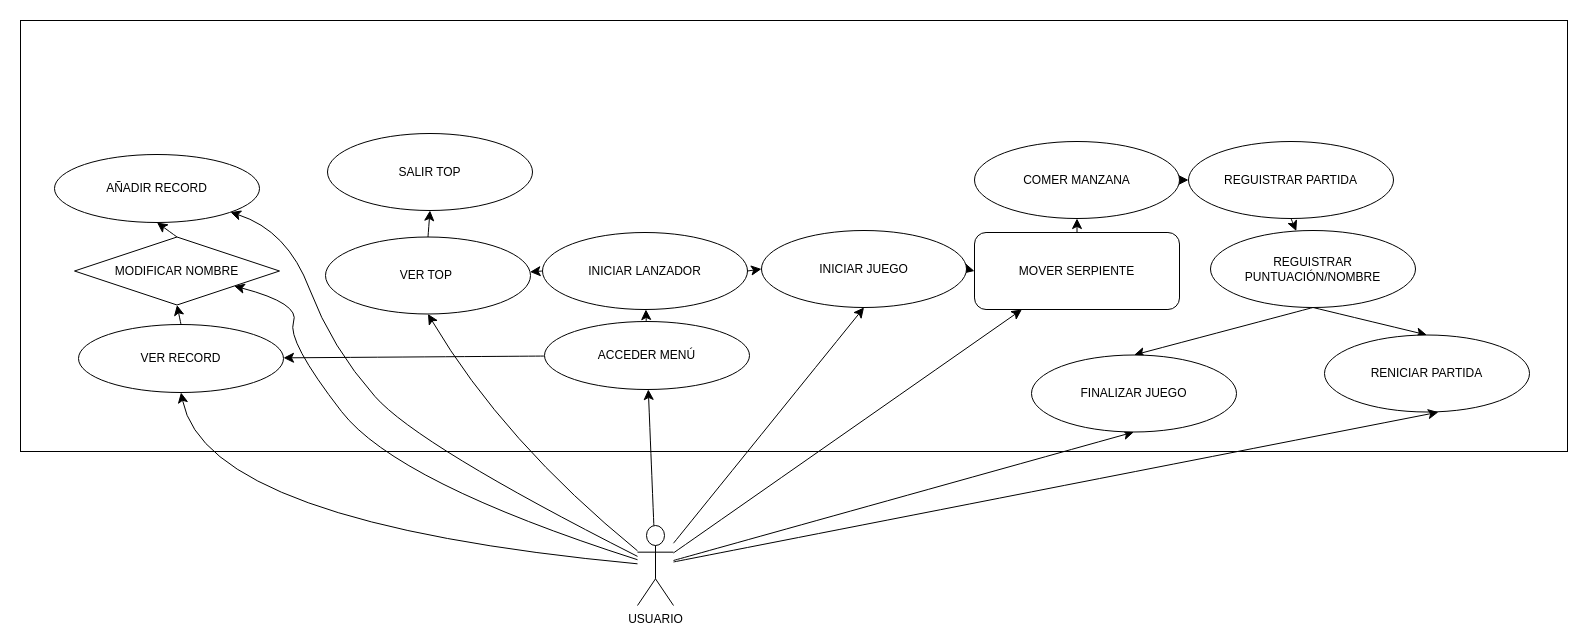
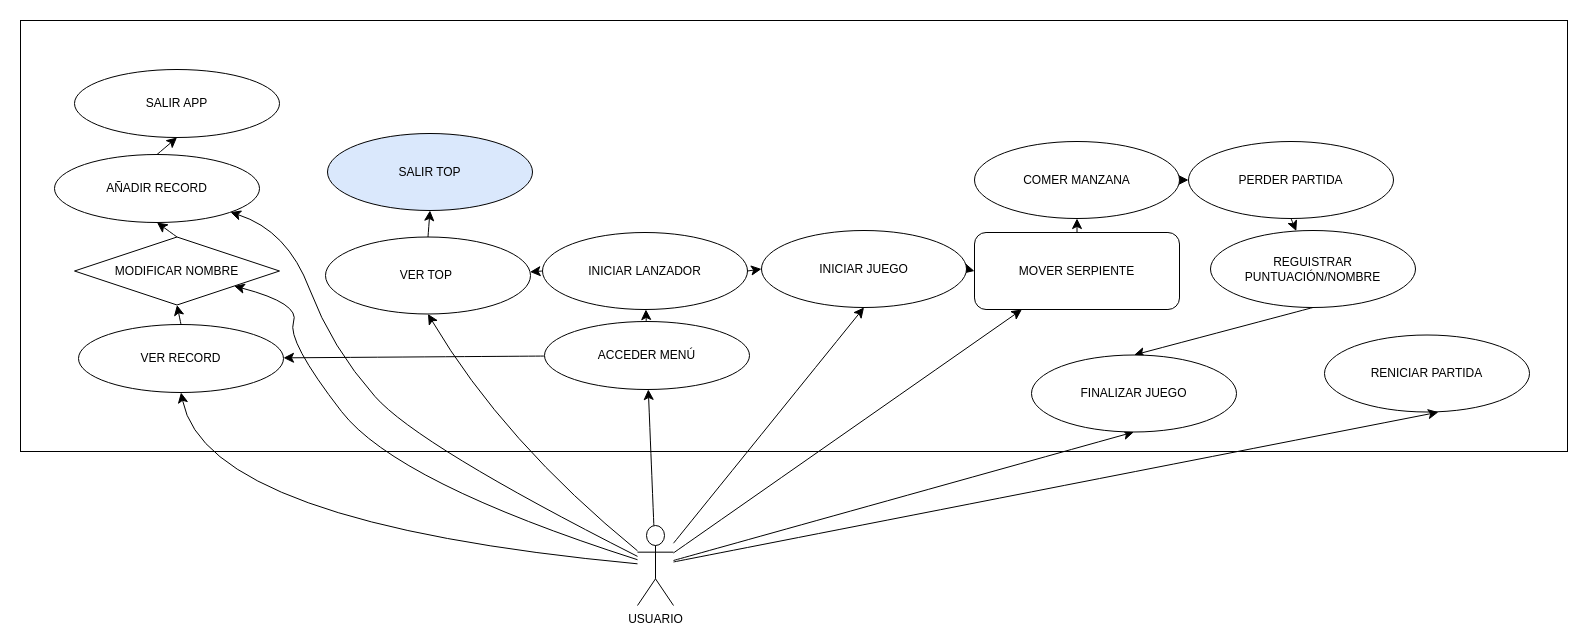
  <mxCell id="0" />
  <mxCell id="1" parent="0" />
  <mxCell id="2" value="" style="rounded=0;whiteSpace=wrap;html=1;" parent="1" vertex="1"><mxGeometry x="20" y="20" width="1547" height="431" as="geometry" /></mxCell>
  <mxCell id="3" style="edgeStyle=none;curved=1;rounded=0;orthogonalLoop=1;jettySize=auto;html=1;fontSize=12;startSize=8;endSize=8;" edge="1" parent="1" source="11" target="14"><mxGeometry relative="1" as="geometry" /></mxCell>
  <mxCell id="4" style="edgeStyle=none;curved=1;rounded=0;orthogonalLoop=1;jettySize=auto;html=1;entryX=0.5;entryY=1;entryDx=0;entryDy=0;fontSize=12;startSize=8;endSize=8;" edge="1" parent="1" source="11" target="19"><mxGeometry relative="1" as="geometry" /></mxCell>
  <mxCell id="5" style="edgeStyle=none;curved=1;rounded=0;orthogonalLoop=1;jettySize=auto;html=1;fontSize=12;startSize=8;endSize=8;" edge="1" parent="1" source="11" target="21"><mxGeometry relative="1" as="geometry" /></mxCell>
  <mxCell id="6" style="edgeStyle=none;curved=1;rounded=0;orthogonalLoop=1;jettySize=auto;html=1;entryX=0.5;entryY=1;entryDx=0;entryDy=0;fontSize=12;startSize=8;endSize=8;" edge="1" parent="1" source="11" target="36"><mxGeometry relative="1" as="geometry" /></mxCell>
  <mxCell id="7" style="edgeStyle=none;curved=1;rounded=0;orthogonalLoop=1;jettySize=auto;html=1;entryX=0.5;entryY=1;entryDx=0;entryDy=0;fontSize=12;startSize=8;endSize=8;" edge="1" parent="1" source="11" target="38"><mxGeometry relative="1" as="geometry"><Array as="points"><mxPoint x="503" y="441" /></Array></mxGeometry></mxCell>
  <mxCell id="8" style="edgeStyle=none;curved=1;rounded=0;orthogonalLoop=1;jettySize=auto;html=1;entryX=0.5;entryY=1;entryDx=0;entryDy=0;fontSize=12;startSize=8;endSize=8;" edge="1" parent="1" source="11" target="30"><mxGeometry relative="1" as="geometry"><Array as="points"><mxPoint x="206" y="523" /></Array></mxGeometry></mxCell>
  <mxCell id="9" style="edgeStyle=none;curved=1;rounded=0;orthogonalLoop=1;jettySize=auto;html=1;fontSize=12;startSize=8;endSize=8;" edge="1" parent="1" source="11" target="32"><mxGeometry relative="1" as="geometry"><Array as="points"><mxPoint x="396" y="482" /><mxPoint x="286" y="340" /><mxPoint x="300" y="303" /></Array></mxGeometry></mxCell>
  <mxCell id="10" style="edgeStyle=none;curved=1;rounded=0;orthogonalLoop=1;jettySize=auto;html=1;fontSize=12;startSize=8;endSize=8;" edge="1" parent="1" source="11" target="34"><mxGeometry relative="1" as="geometry"><Array as="points"><mxPoint x="418" y="445" /><mxPoint x="331" y="347" /><mxPoint x="287" y="230" /></Array></mxGeometry></mxCell>
  <mxCell id="11" value="USUARIO&lt;div&gt;&lt;br&gt;&lt;/div&gt;" style="shape=umlActor;verticalLabelPosition=bottom;verticalAlign=top;html=1;outlineConnect=0;" parent="1" vertex="1"><mxGeometry x="637" y="525" width="36" height="80" as="geometry" /></mxCell>
  <mxCell id="12" style="edgeStyle=none;curved=1;rounded=0;orthogonalLoop=1;jettySize=auto;html=1;fontSize=12;startSize=8;endSize=8;" edge="1" parent="1" source="14" target="17"><mxGeometry relative="1" as="geometry" /></mxCell>
  <mxCell id="13" style="edgeStyle=none;curved=1;rounded=0;orthogonalLoop=1;jettySize=auto;html=1;fontSize=12;startSize=8;endSize=8;" edge="1" parent="1" source="14" target="30"><mxGeometry relative="1" as="geometry" /></mxCell>
  <mxCell id="14" value="ACCEDER MENÚ" style="ellipse;whiteSpace=wrap;html=1;" parent="1" vertex="1"><mxGeometry x="544" y="321" width="205" height="68" as="geometry" /></mxCell>
  <mxCell id="15" style="edgeStyle=none;curved=1;rounded=0;orthogonalLoop=1;jettySize=auto;html=1;exitX=0;exitY=0.5;exitDx=0;exitDy=0;fontSize=12;startSize=8;endSize=8;" edge="1" parent="1" source="17" target="38"><mxGeometry relative="1" as="geometry" /></mxCell>
  <mxCell id="16" style="edgeStyle=none;curved=1;rounded=0;orthogonalLoop=1;jettySize=auto;html=1;exitX=1;exitY=0.5;exitDx=0;exitDy=0;entryX=0;entryY=0.5;entryDx=0;entryDy=0;fontSize=12;startSize=8;endSize=8;" edge="1" parent="1" source="17" target="19"><mxGeometry relative="1" as="geometry" /></mxCell>
  <mxCell id="17" value="INICIAR LANZADOR" style="ellipse;whiteSpace=wrap;html=1;" parent="1" vertex="1"><mxGeometry x="542" y="232" width="205" height="77" as="geometry" /></mxCell>
  <mxCell id="18" style="edgeStyle=none;curved=1;rounded=0;orthogonalLoop=1;jettySize=auto;html=1;exitX=1;exitY=0.5;exitDx=0;exitDy=0;entryX=0;entryY=0.5;entryDx=0;entryDy=0;fontSize=12;startSize=8;endSize=8;" edge="1" parent="1" source="19" target="21"><mxGeometry relative="1" as="geometry" /></mxCell>
  <mxCell id="19" value="INICIAR JUEGO&lt;span style=&quot;color: rgba(0, 0, 0, 0); font-family: monospace; font-size: 0px; text-align: start; text-wrap: nowrap;&quot;&gt;%3CmxGraphModel%3E%3Croot%3E%3CmxCell%20id%3D%220%22%2F%3E%3CmxCell%20id%3D%221%22%20parent%3D%220%22%2F%3E%3CmxCell%20id%3D%222%22%20value%3D%22INICIAR%20LANZADOR%22%20style%3D%22ellipse%3BwhiteSpace%3Dwrap%3Bhtml%3D1%3B%22%20vertex%3D%221%22%20parent%3D%221%22%3E%3CmxGeometry%20x%3D%22179%22%20y%3D%22-47%22%20width%3D%22205%22%20height%3D%2277%22%20as%3D%22geometry%22%2F%3E%3C%2FmxCell%3E%3C%2Froot%3E%3C%2FmxGraphModel%3E&lt;/span&gt;" style="ellipse;whiteSpace=wrap;html=1;" parent="1" vertex="1"><mxGeometry x="761" y="230" width="205" height="77" as="geometry" /></mxCell>
  <mxCell id="20" style="edgeStyle=none;curved=1;rounded=0;orthogonalLoop=1;jettySize=auto;html=1;exitX=0.5;exitY=0;exitDx=0;exitDy=0;entryX=0.5;entryY=1;entryDx=0;entryDy=0;fontSize=12;startSize=8;endSize=8;" edge="1" parent="1" source="21" target="23"><mxGeometry relative="1" as="geometry" /></mxCell>
  <mxCell id="21" value="MOVER SERPIENTE" style="whiteSpace=wrap;html=1;rounded=1;" parent="1" vertex="1"><mxGeometry x="974" y="232" width="205" height="77" as="geometry" /></mxCell>
  <mxCell id="22" style="edgeStyle=none;curved=1;rounded=0;orthogonalLoop=1;jettySize=auto;html=1;exitX=1;exitY=0.5;exitDx=0;exitDy=0;fontSize=12;startSize=8;endSize=8;" edge="1" parent="1" source="23" target="25"><mxGeometry relative="1" as="geometry" /></mxCell>
  <mxCell id="23" value="COMER MANZANA" style="ellipse;whiteSpace=wrap;html=1;" parent="1" vertex="1"><mxGeometry x="974" y="141" width="205" height="77" as="geometry" /></mxCell>
  <mxCell id="24" style="edgeStyle=none;curved=1;rounded=0;orthogonalLoop=1;jettySize=auto;html=1;exitX=0.5;exitY=1;exitDx=0;exitDy=0;fontSize=12;startSize=8;endSize=8;" edge="1" parent="1" source="25" target="28"><mxGeometry relative="1" as="geometry" /></mxCell>
- <mxCell id="25" value="REGUISTRAR PARTIDA" style="ellipse;whiteSpace=wrap;html=1;" parent="1" vertex="1"><mxGeometry x="1188" y="141" width="205" height="77" as="geometry" /></mxCell>
+ <mxCell id="25" value="PERDER PARTIDA" style="ellipse;whiteSpace=wrap;html=1;" parent="1" vertex="1"><mxGeometry x="1188" y="141" width="205" height="77" as="geometry" /></mxCell>
  <mxCell id="26" style="edgeStyle=none;curved=1;rounded=0;orthogonalLoop=1;jettySize=auto;html=1;exitX=0.5;exitY=1;exitDx=0;exitDy=0;entryX=0.5;entryY=0;entryDx=0;entryDy=0;fontSize=12;startSize=8;endSize=8;" edge="1" parent="1" source="28" target="36"><mxGeometry relative="1" as="geometry" /></mxCell>
- <mxCell id="27" style="edgeStyle=none;curved=1;rounded=0;orthogonalLoop=1;jettySize=auto;html=1;exitX=0.5;exitY=1;exitDx=0;exitDy=0;entryX=0.5;entryY=0;entryDx=0;entryDy=0;fontSize=12;startSize=8;endSize=8;" edge="1" parent="1" source="28" target="41"><mxGeometry relative="1" as="geometry" /></mxCell>
  <mxCell id="28" value="REGUISTRAR PUNTUACIÓN/NOMBRE" style="ellipse;whiteSpace=wrap;html=1;" parent="1" vertex="1"><mxGeometry x="1210" y="230" width="205" height="77" as="geometry" /></mxCell>
  <mxCell id="29" style="edgeStyle=none;curved=1;rounded=0;orthogonalLoop=1;jettySize=auto;html=1;exitX=0.5;exitY=0;exitDx=0;exitDy=0;entryX=0.5;entryY=1;entryDx=0;entryDy=0;fontSize=12;startSize=8;endSize=8;" edge="1" parent="1" source="30" target="32"><mxGeometry relative="1" as="geometry" /></mxCell>
  <mxCell id="30" value="VER RECORD" style="ellipse;whiteSpace=wrap;html=1;" vertex="1" parent="1"><mxGeometry x="78" y="324" width="205" height="68" as="geometry" /></mxCell>
  <mxCell id="31" style="edgeStyle=none;curved=1;rounded=0;orthogonalLoop=1;jettySize=auto;html=1;exitX=0.5;exitY=0;exitDx=0;exitDy=0;entryX=0.5;entryY=1;entryDx=0;entryDy=0;fontSize=12;startSize=8;endSize=8;" edge="1" parent="1" source="32" target="34"><mxGeometry relative="1" as="geometry" /></mxCell>
  <mxCell id="32" value="MODIFICAR NOMBRE" style="rhombus;whiteSpace=wrap;html=1;" vertex="1" parent="1"><mxGeometry x="74" y="236.5" width="205" height="68" as="geometry" /></mxCell>
+ <mxCell id="33" style="edgeStyle=none;curved=1;rounded=0;orthogonalLoop=1;jettySize=auto;html=1;exitX=0.5;exitY=0;exitDx=0;exitDy=0;entryX=0.5;entryY=1;entryDx=0;entryDy=0;fontSize=12;startSize=8;endSize=8;" edge="1" parent="1" source="34" target="35"><mxGeometry relative="1" as="geometry" /></mxCell>
  <mxCell id="34" value="AÑADIR RECORD" style="ellipse;whiteSpace=wrap;html=1;" vertex="1" parent="1"><mxGeometry x="54" y="154" width="205" height="68" as="geometry" /></mxCell>
+ <mxCell id="35" value="SALIR APP" style="ellipse;whiteSpace=wrap;html=1;" vertex="1" parent="1"><mxGeometry x="74" y="69" width="205" height="68" as="geometry" /></mxCell>
  <mxCell id="36" value="FINALIZAR JUEGO" style="ellipse;whiteSpace=wrap;html=1;" vertex="1" parent="1"><mxGeometry x="1031" y="354.5" width="205" height="77" as="geometry" /></mxCell>
  <mxCell id="37" style="edgeStyle=none;curved=1;rounded=0;orthogonalLoop=1;jettySize=auto;html=1;exitX=0.5;exitY=0;exitDx=0;exitDy=0;entryX=0.5;entryY=1;entryDx=0;entryDy=0;fontSize=12;startSize=8;endSize=8;" edge="1" parent="1" source="38" target="39"><mxGeometry relative="1" as="geometry" /></mxCell>
  <mxCell id="38" value="VER TOP&amp;nbsp;" style="ellipse;whiteSpace=wrap;html=1;" vertex="1" parent="1"><mxGeometry x="325" y="236.5" width="205" height="77" as="geometry" /></mxCell>
- <mxCell id="39" value="SALIR TOP" style="ellipse;whiteSpace=wrap;html=1;" vertex="1" parent="1"><mxGeometry x="327" y="133" width="205" height="77" as="geometry" /></mxCell>
+ <mxCell id="39" value="SALIR TOP" style="ellipse;whiteSpace=wrap;html=1;fillColor=#dae8fc;" vertex="1" parent="1"><mxGeometry x="327" y="133" width="205" height="77" as="geometry" /></mxCell>
  <mxCell id="40" style="edgeStyle=none;curved=1;rounded=0;orthogonalLoop=1;jettySize=auto;html=1;exitX=0.5;exitY=1;exitDx=0;exitDy=0;fontSize=12;startSize=8;endSize=8;" edge="1" parent="1" source="2" target="2"><mxGeometry relative="1" as="geometry" /></mxCell>
  <mxCell id="41" value="RENICIAR PARTIDA" style="ellipse;whiteSpace=wrap;html=1;" parent="1" vertex="1"><mxGeometry x="1324" y="334.5" width="205" height="77" as="geometry" /></mxCell>
  <mxCell id="42" style="edgeStyle=none;curved=1;rounded=0;orthogonalLoop=1;jettySize=auto;html=1;entryX=0.556;entryY=1.002;entryDx=0;entryDy=0;entryPerimeter=0;fontSize=12;startSize=8;endSize=8;" edge="1" parent="1" source="11" target="41"><mxGeometry relative="1" as="geometry" /></mxCell>
